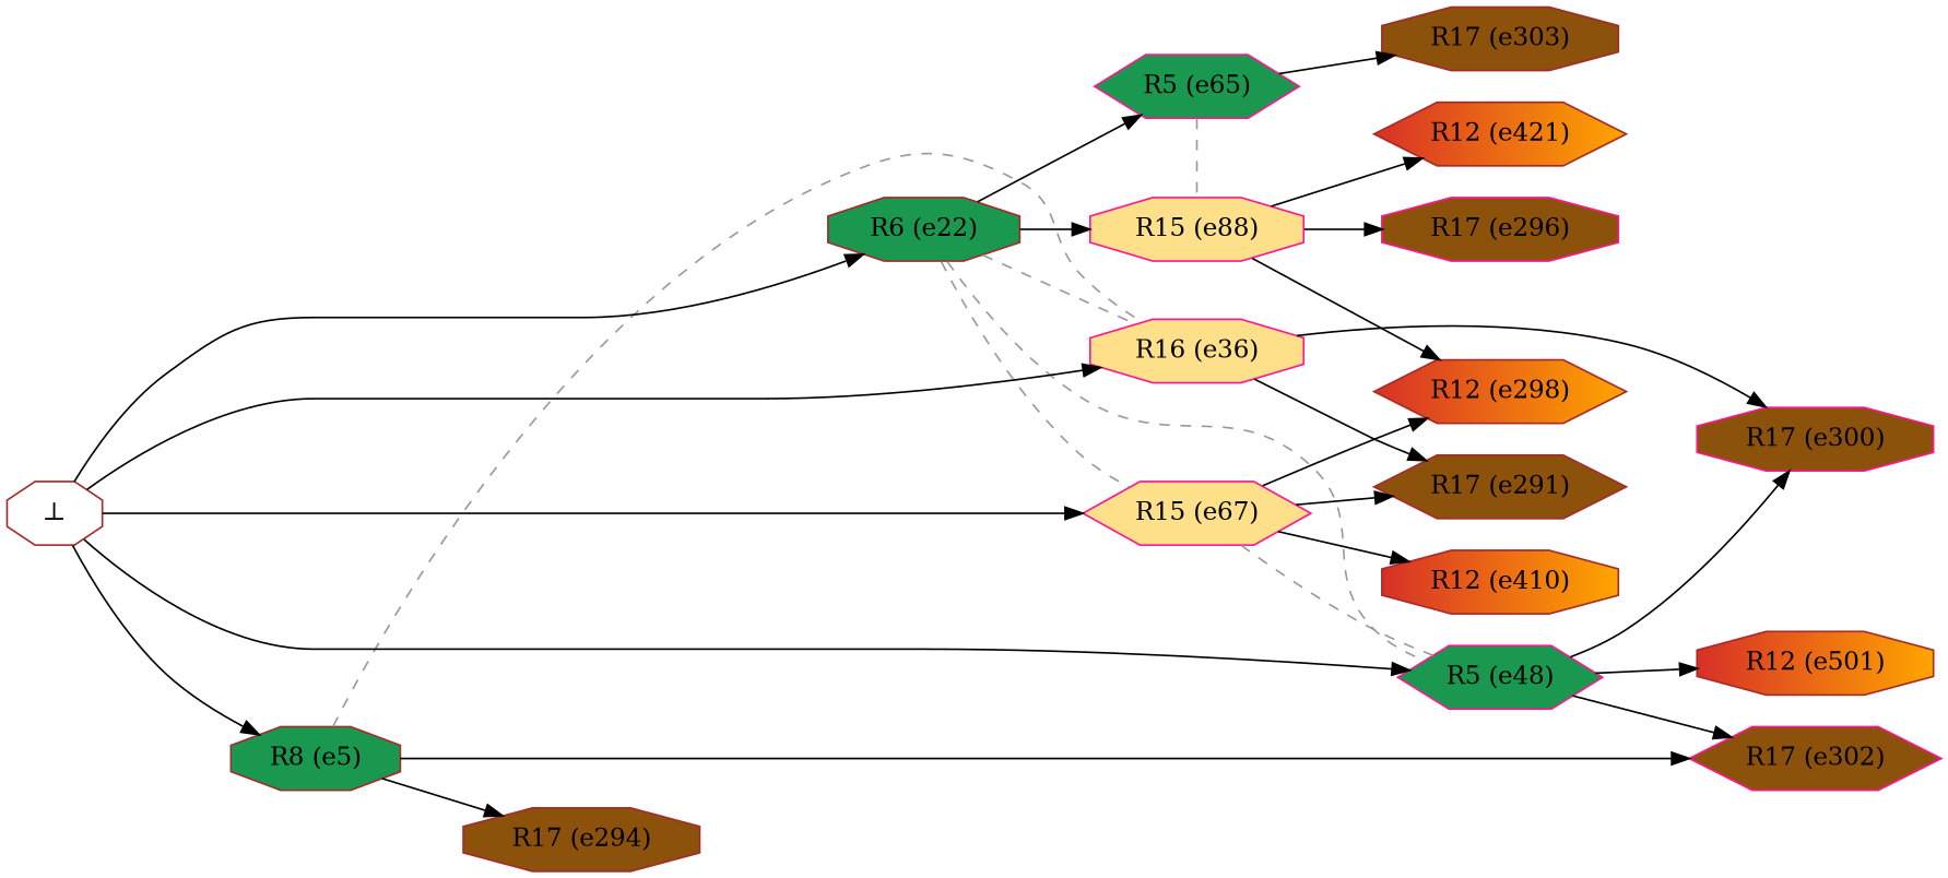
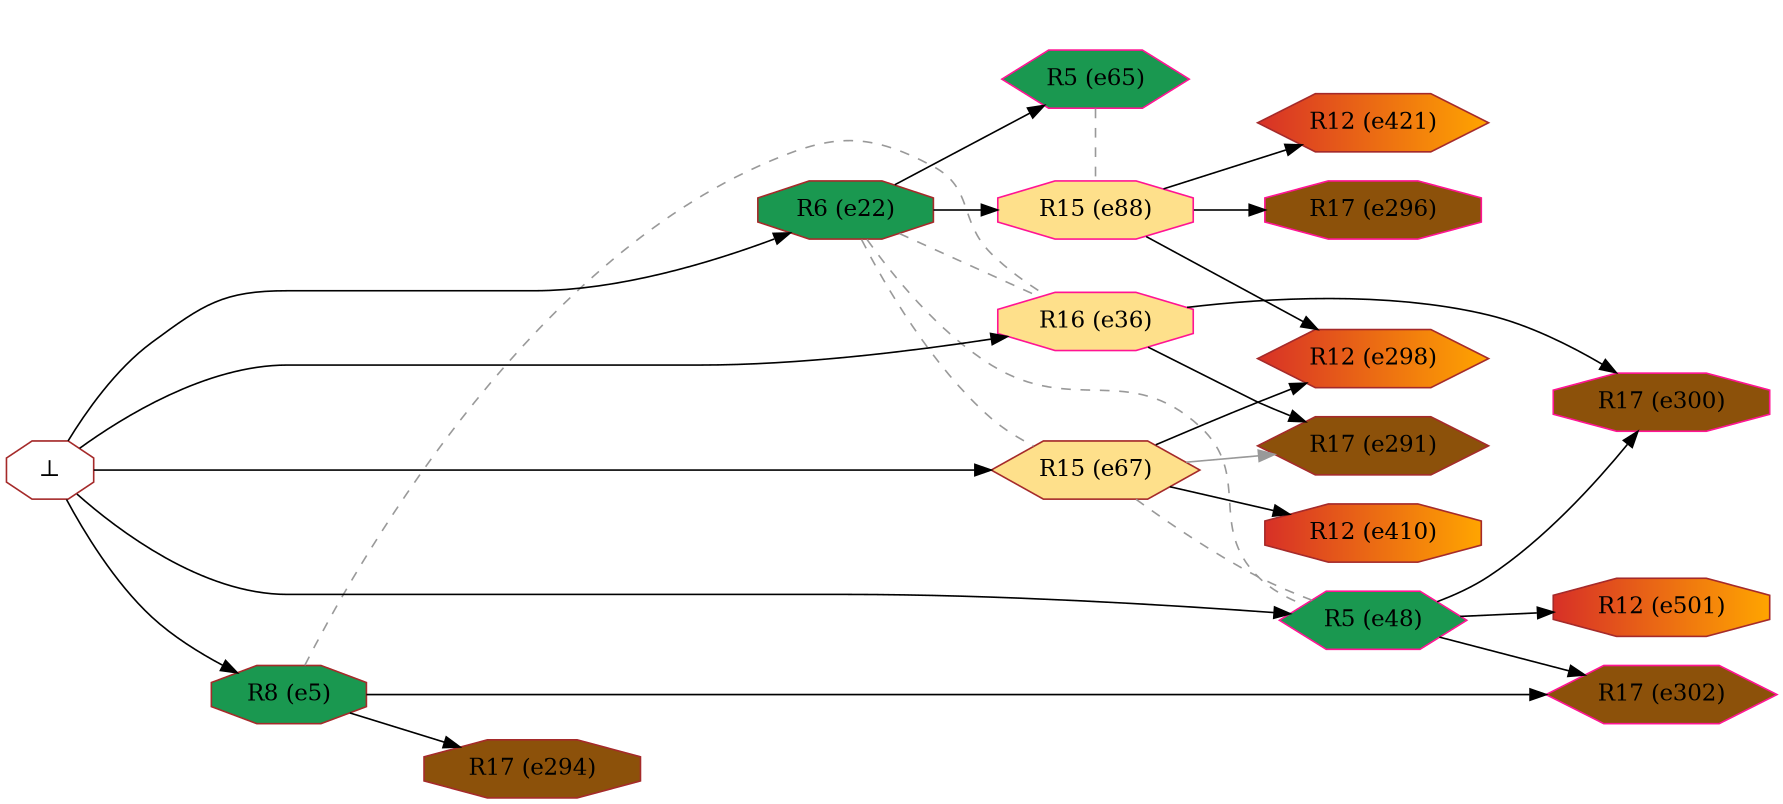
  digraph {
    rankdir=LR
    node [color=brown fillcolor="#8c510a:#8c510a" shape=octagon style=filled]
    edge [minlen=1]
    n1 [fillcolor="#1a9850:#1a9850" label="R8 (e5)"]
    n2 [color=deeppink fillcolor="#fee08b:#fee08b" label="R16 (e36)"]
    n3 [label="R17 (e294)"]
    n4 [color=deeppink label="R17 (e302)" shape=hexagon]
    n5 [fillcolor="#1a9850:#1a9850" label="R6 (e22)"]
    n6 [color=deeppink fillcolor="#1a9850:#1a9850" label="R5 (e48)" shape=hexagon]
-   n7 [color=deeppink fillcolor="#fee08b:#fee08b" label="R15 (e67)" shape=hexagon]
+   n7 [fillcolor="#fee08b:#fee08b" label="R15 (e67)" shape=hexagon]
    n8 [color=deeppink fillcolor="#1a9850:#1a9850" label="R5 (e65)" shape=hexagon]
    n9 [color=deeppink fillcolor="#fee08b:#fee08b" label="R15 (e88)"]
    n10 [label="R17 (e291)" shape=hexagon]
    n11 [color=deeppink label="R17 (e300)"]
    n12 [fillcolor="#d73027:orange" label="R12 (e501)"]
    n13 [fillcolor="#d73027:orange" label="R12 (e410)"]
    n14 [fillcolor="#d73027:orange" label="R12 (e298)" shape=hexagon]
-   n15 [label="R17 (e303)"]
    n16 [fillcolor="#d73027:orange" label="R12 (e421)" shape=hexagon]
    n17 [color=deeppink label="R17 (e296)"]
    n18 [fillcolor=white label="⊥"]
    n1 -> n2 [arrowhead=none color=gray60 constraint=false style=dashed minlen=""]
    n1 -> n3
    n1 -> n4
    n2 -> n10
    n2 -> n11
    n5 -> n2 [arrowhead=none color=gray60 constraint=false style=dashed minlen=""]
    n5 -> n6 [arrowhead=none color=gray60 constraint=false style=dashed minlen=""]
    n5 -> n7 [arrowhead=none color=gray60 constraint=false style=dashed minlen=""]
    n5 -> n8
    n5 -> n9
    n6 -> n4
    n6 -> n7 [arrowhead=none color=gray60 constraint=false style=dashed minlen=""]
    n6 -> n11
    n6 -> n12
-   n7 -> n10
+   n7 -> n10 [color=gray60]
    n7 -> n13
    n7 -> n14
    n8 -> n9 [arrowhead=none color=gray60 constraint=false style=dashed minlen=""]
-   n8 -> n15
    n9 -> n14
    n9 -> n16
    n9 -> n17
    n18 -> n1 [minlen=2]
    n18 -> n2 [minlen=6]
    n18 -> n5 [minlen=5]
    n18 -> n6 [minlen=7]
    n18 -> n7 [minlen=6]
  }
